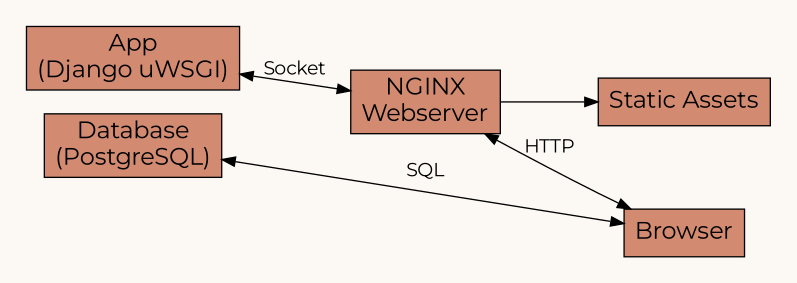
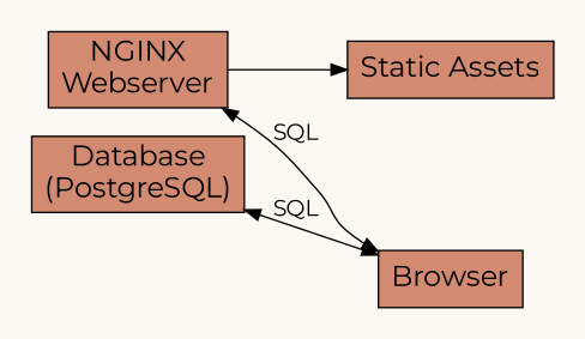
  digraph {
    bgcolor="#fcf9f4"
    fontname=Montserrat
    rankdir=LR
    node [fillcolor="#d28b71" fontname=Montserrat fontsize=18 shape=box style=filled]
    edge [dir=both fontname=Montserrat]
-   n1 [label="App\n(Django uWSGI)"]
    n2 [label="Database\n(PostgreSQL)"]
    n3 [label="Static Assets"]
    n4 [label="NGINX\nWebserver"]
    n5 [label=Browser]
    subgraph cluster_1 {
      bgcolor="#f5eeeb"
      style=invis
-     n1
      n2
      n3
      n4
    }
    subgraph cluster_2 {
      style=invis
      n5
    }
-   n1 -> n4 [label=Socket]
    n2 -> n5 [label=SQL]
    n4 -> n3 [dir=""]
-   n4 -> n5 [label=HTTP]
+   n4 -> n5 [label=SQL]
  }
